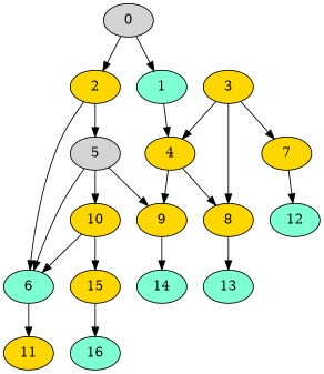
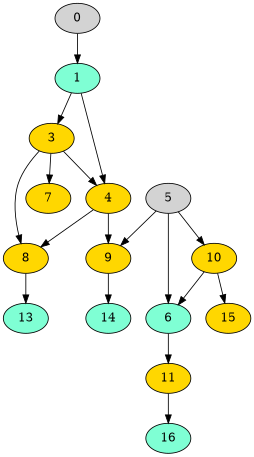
  digraph {
    node [fillcolor=gold style=filled]
    0 [fillcolor=lightgrey]
    1 [fillcolor=aquamarine]
-   2
    3
    4
    5 [fillcolor=lightgrey]
    6 [fillcolor=aquamarine]
    7
    8
    9
    10
    11
-   12 [fillcolor=aquamarine]
    13 [fillcolor=aquamarine]
    14 [fillcolor=aquamarine]
    15
    16 [fillcolor=aquamarine]
    0 -> 1
-   0 -> 2
+   1 -> 3
    1 -> 4
-   2 -> 5
-   2 -> 6
    3 -> 4
    3 -> 7
    3 -> 8
    4 -> 8
    4 -> 9
    5 -> 6
    5 -> 9
    5 -> 10
    6 -> 11
-   7 -> 12
    8 -> 13
    9 -> 14
    10 -> 6
    10 -> 15
-   15 -> 16
+   11 -> 16
  }
